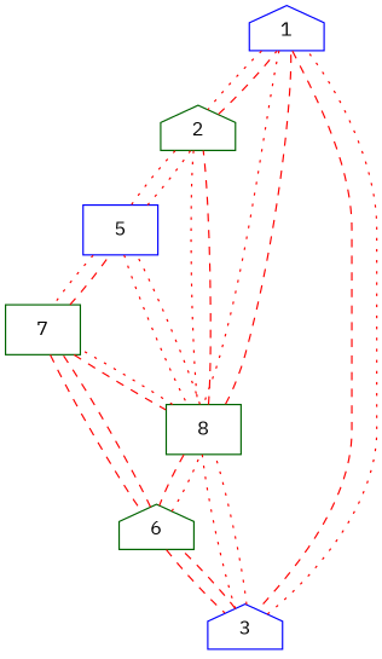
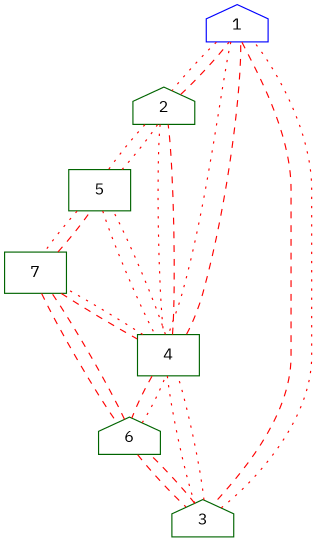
  digraph {
    fontname="IBM Plex Mono"
    node [color=darkgreen fontname="IBM Plex Mono" shape=house]
    edge [color=red dir=none fontname="IBM Plex Mono" style=dotted]
    1 [color=blue]
    2
-   3 [color=blue]
-   4 [shape=box label=8]
-   5 [color=blue shape=box]
+   3
+   4 [shape=box]
+   5 [shape=box]
    6
    7 [shape=box]
    1 -> 2
    1 -> 3 [style=dashed]
    1 -> 4
    2 -> 1 [style=dashed]
    2 -> 4
    2 -> 5
    3 -> 1
    3 -> 4
    3 -> 6 [style=dashed]
    4 -> 1 [style=dashed]
    4 -> 2 [style=dashed]
    4 -> 3
    4 -> 5
    4 -> 6 [style=dashed]
    4 -> 7
    5 -> 2
    5 -> 4
    5 -> 7
    6 -> 3 [style=dashed]
    6 -> 4
    6 -> 7 [style=dashed]
    7 -> 4 [style=dashed]
    7 -> 5 [style=dashed]
    7 -> 6 [style=dashed]
  }
